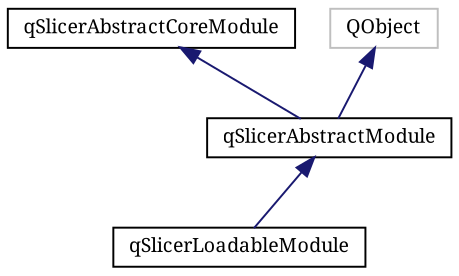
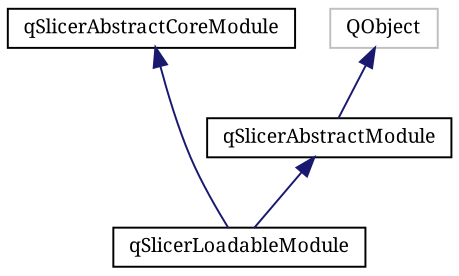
  digraph {
    fontname="Noto Serif"
    node [color=black fontname="Noto Serif" fontsize=10 shape=record]
    edge [color=midnightblue dir=back fontname="Noto Serif" fontsize=10 labelfontname=Helvetica labelfontsize=10 style=solid]
    n1 [height=0.2 label=qSlicerLoadableModule width=0.4]
    n2 [height=0.2 label=qSlicerAbstractModule width=0.4]
    n3 [height=0.2 label=qSlicerAbstractCoreModule width=0.4]
    n4 [color=grey75 height=0.2 label=QObject width=0.4]
    n2 -> n1
-   n3 -> n2
+   n3 -> n1
    n4 -> n2
  }
